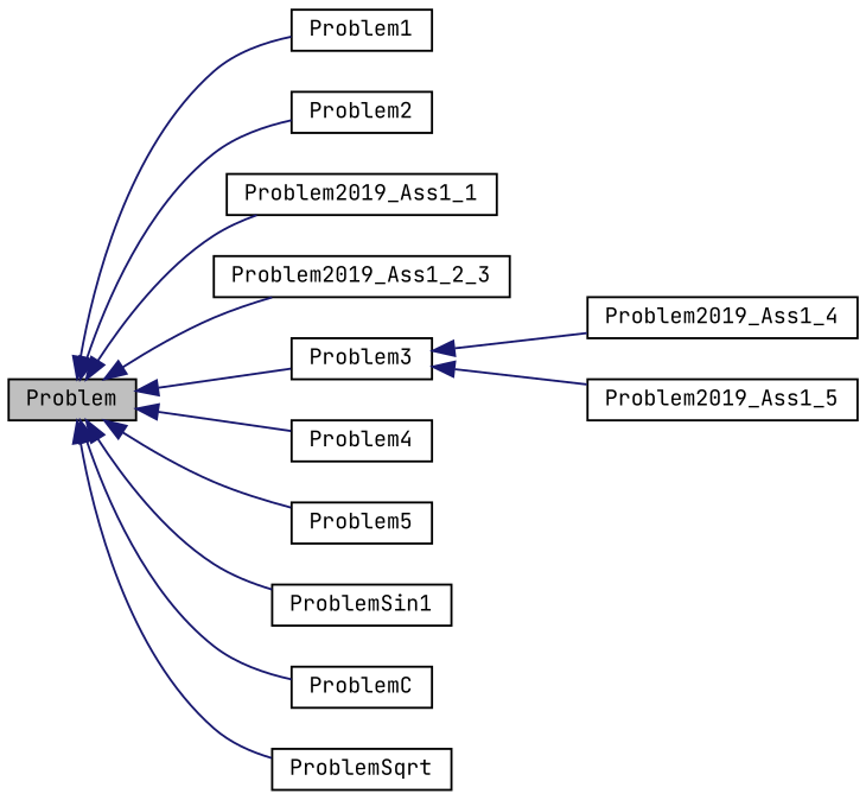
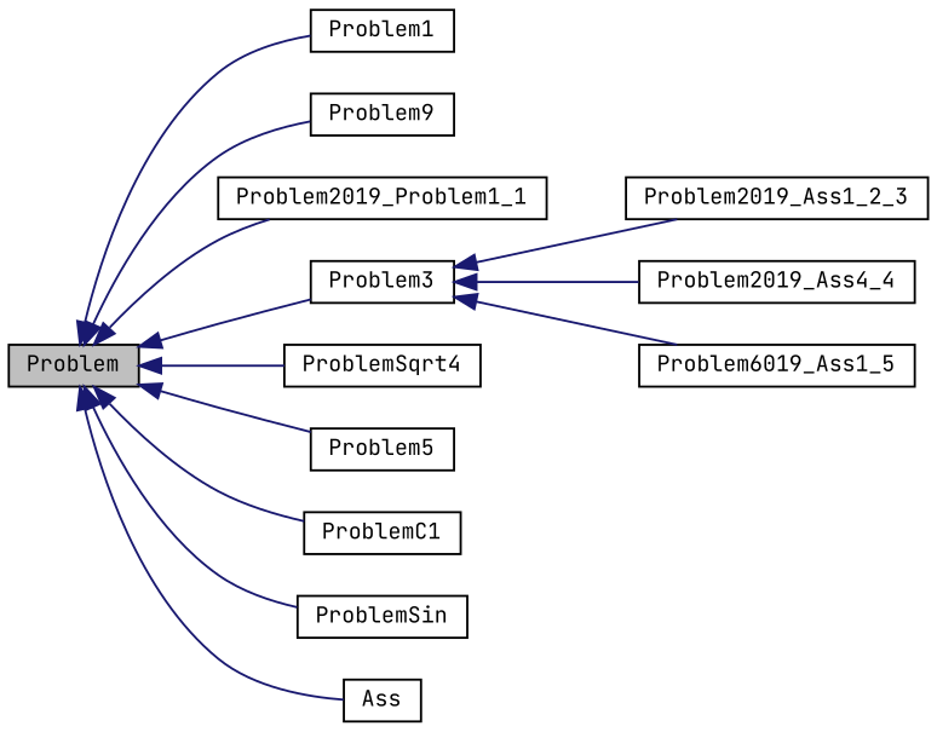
  digraph {
    fontname="JetBrains Mono"
    rankdir=LR
    node [color=black fillcolor=white fontname="JetBrains Mono" fontsize=10 shape=record style=filled]
    edge [color=midnightblue dir=back fontname="JetBrains Mono" fontsize=10 labelfontname=Helvetica labelfontsize=10 style=solid]
    n1 [fillcolor=grey75 fontcolor=black height=0.2 label=Problem width=0.4]
    n2 [height=0.2 label=Problem1 width=0.4]
-   n3 [height=0.2 label=Problem2 width=0.4]
-   n4 [height=0.2 label=Problem2019_Ass1_1 width=0.4]
+   n3 [height=0.2 label=Problem9 width=0.4]
+   n4 [height=0.2 label=Problem2019_Problem1_1 width=0.4]
    n5 [height=0.2 label=Problem2019_Ass1_2_3 width=0.4]
    n6 [height=0.2 label=Problem3 width=0.4]
-   n7 [height=0.2 label=Problem4 width=0.4]
+   n7 [height=0.2 label=ProblemSqrt4 width=0.4]
    n8 [height=0.2 label=Problem5 width=0.4]
-   n9 [height=0.2 label=ProblemSin1 width=0.4]
-   n10 [height=0.2 label=ProblemC width=0.4]
-   n11 [height=0.2 label=ProblemSqrt width=0.4]
-   n12 [height=0.2 label=Problem2019_Ass1_4 width=0.4]
-   n13 [height=0.2 label=Problem2019_Ass1_5 width=0.4]
+   n9 [height=0.2 label=ProblemC1 width=0.4]
+   n10 [height=0.2 label=ProblemSin width=0.4]
+   n11 [height=0.2 label=Ass width=0.4]
+   n12 [height=0.2 label=Problem2019_Ass4_4 width=0.4]
+   n13 [height=0.2 label=Problem6019_Ass1_5 width=0.4]
    n1 -> n2
    n1 -> n3
    n1 -> n4
-   n1 -> n5
+   n6 -> n5
    n1 -> n6
    n1 -> n7
    n1 -> n8
    n1 -> n9
    n1 -> n10
    n1 -> n11
    n6 -> n12
    n6 -> n13
  }
